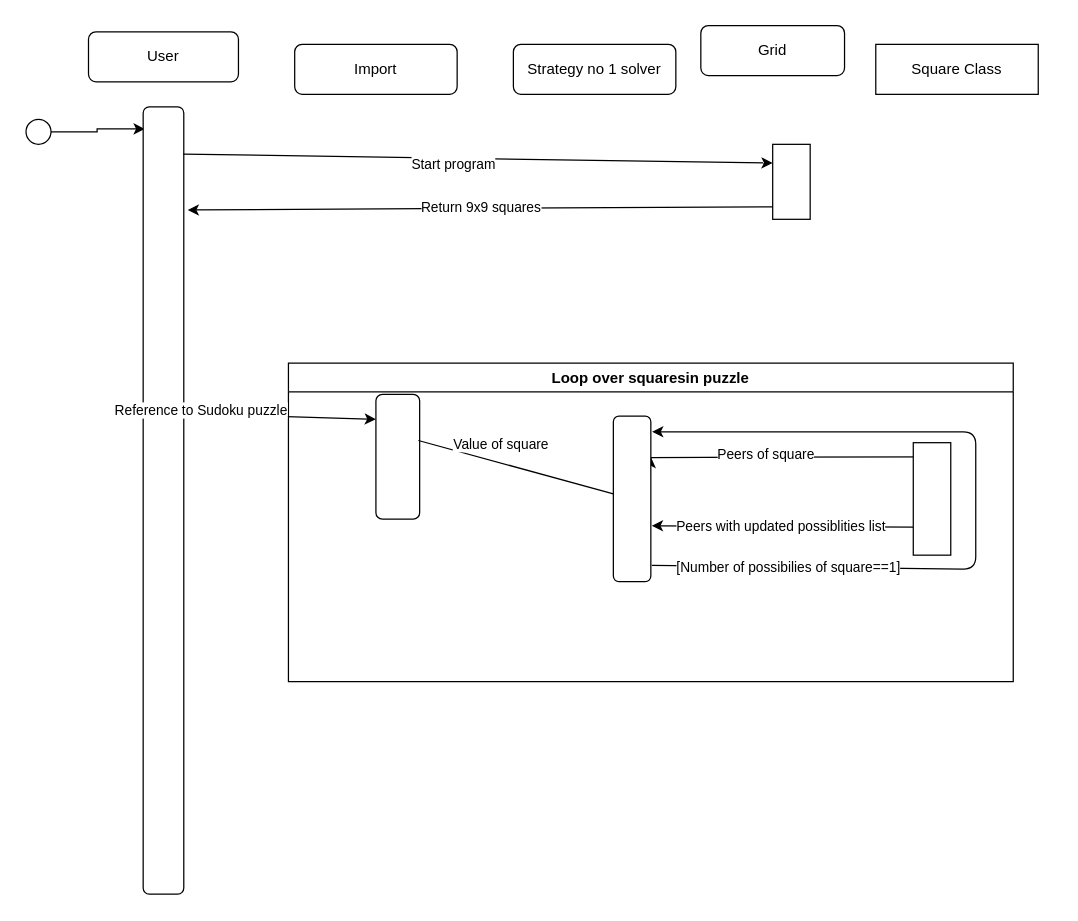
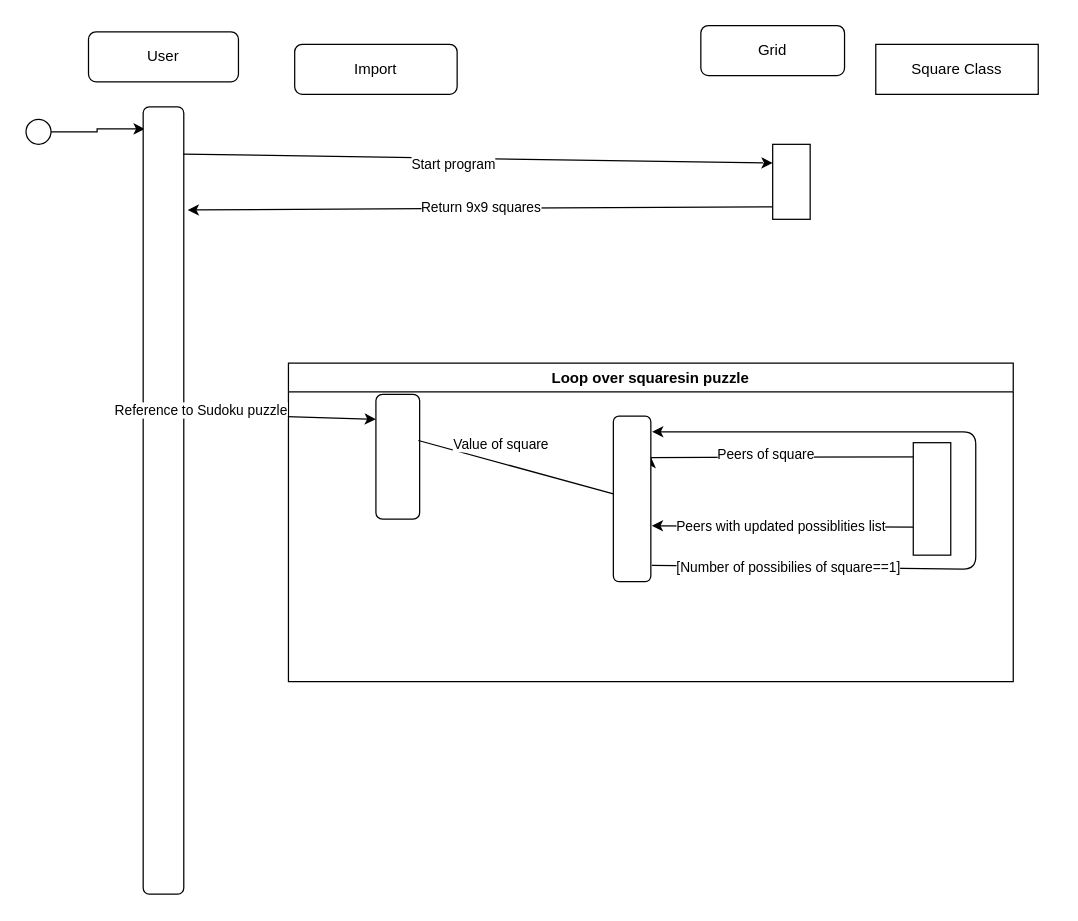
  <mxCell id="0" />
  <mxCell id="1" parent="0" />
  <mxCell id="2" style="edgeStyle=orthogonalEdgeStyle;rounded=0;orthogonalLoop=1;jettySize=auto;html=1;exitX=1;exitY=0.5;exitDx=0;exitDy=0;entryX=1;entryY=0.5;entryDx=0;entryDy=0;" parent="1" edge="1"><mxGeometry relative="1" as="geometry"><Array as="points"><mxPoint x="840" y="545" /><mxPoint x="840" y="310" /></Array><mxPoint x="800" y="310" as="targetPoint" /></mxGeometry></mxCell>
  <mxCell id="3" value="Yes" style="edgeLabel;html=1;align=center;verticalAlign=middle;resizable=0;points=[];" parent="2" vertex="1" connectable="0"><mxGeometry x="0.218" y="-2" relative="1" as="geometry"><mxPoint y="1" as="offset" /></mxGeometry></mxCell>
  <mxCell id="4" style="edgeStyle=orthogonalEdgeStyle;rounded=0;orthogonalLoop=1;jettySize=auto;html=1;exitX=1;exitY=0.5;exitDx=0;exitDy=0;entryX=0.04;entryY=0.028;entryDx=0;entryDy=0;entryPerimeter=0;" edge="1" parent="1" source="5" target="8"><mxGeometry relative="1" as="geometry" /></mxCell>
  <mxCell id="5" value="" style="ellipse;whiteSpace=wrap;html=1;aspect=fixed;" parent="1" vertex="1"><mxGeometry y="95" width="20" height="20" as="geometry" x="20" /></mxCell>
  <mxCell id="6" style="edgeStyle=orthogonalEdgeStyle;rounded=0;orthogonalLoop=1;jettySize=auto;html=1;exitX=0.5;exitY=1;exitDx=0;exitDy=0;" parent="1" edge="1"><mxGeometry relative="1" as="geometry"><mxPoint x="160" y="205" as="sourcePoint" /><mxPoint x="160" y="205" as="targetPoint" /></mxGeometry></mxCell>
  <mxCell id="7" value="User" style="rounded=1;whiteSpace=wrap;html=1;" vertex="1" parent="1"><mxGeometry x="70" y="25" width="120" height="40" as="geometry" /></mxCell>
  <mxCell id="8" value="" style="rounded=1;whiteSpace=wrap;html=1;" vertex="1" parent="1"><mxGeometry x="113.75" y="85" width="32.5" height="630" as="geometry" /></mxCell>
  <mxCell id="9" value="Import" style="rounded=1;whiteSpace=wrap;html=1;" vertex="1" parent="1"><mxGeometry x="235" y="35" width="130" height="40" as="geometry" /></mxCell>
- <mxCell id="10" value="Strategy no 1 solver" style="rounded=1;whiteSpace=wrap;html=1;" vertex="1" parent="1"><mxGeometry x="410" y="35" width="130" height="40" as="geometry" /></mxCell>
  <mxCell id="11" value="" style="endArrow=classic;html=1;exitX=0.971;exitY=0.37;exitDx=0;exitDy=0;exitPerimeter=0;startArrow=none;" edge="1" parent="1" source="27"><mxGeometry width="50" height="50" relative="1" as="geometry"><mxPoint x="370" y="455" as="sourcePoint" /><mxPoint x="520" y="365" as="targetPoint" /></mxGeometry></mxCell>
  <mxCell id="12" value="Square Class" style="whiteSpace=wrap;html=1;rounded=0;" vertex="1" parent="1"><mxGeometry x="700" y="35" width="130" height="40" as="geometry" /></mxCell>
  <mxCell id="13" value="" style="endArrow=classic;html=1;exitX=1;exitY=0.25;exitDx=0;exitDy=0;" edge="1" parent="1" source="27"><mxGeometry width="50" height="50" relative="1" as="geometry"><mxPoint x="572.5" y="365" as="sourcePoint" /><mxPoint x="760" y="365" as="targetPoint" /></mxGeometry></mxCell>
  <mxCell id="14" value="Peers of square" style="edgeLabel;html=1;align=center;verticalAlign=middle;resizable=0;points=[];" vertex="1" connectable="0" parent="13"><mxGeometry x="-0.42" y="3" relative="1" as="geometry"><mxPoint x="22" as="offset" /></mxGeometry></mxCell>
  <mxCell id="15" value="" style="endArrow=classic;html=1;exitX=0;exitY=0.75;exitDx=0;exitDy=0;entryX=1.025;entryY=0.662;entryDx=0;entryDy=0;entryPerimeter=0;" edge="1" parent="1" source="21" target="27"><mxGeometry width="50" height="50" relative="1" as="geometry"><mxPoint x="370" y="465" as="sourcePoint" /><mxPoint x="563" y="405" as="targetPoint" /></mxGeometry></mxCell>
  <mxCell id="16" value="Peers with updated possiblities list" style="edgeLabel;html=1;align=center;verticalAlign=middle;resizable=0;points=[];" vertex="1" connectable="0" parent="15"><mxGeometry x="0.184" relative="1" as="geometry"><mxPoint x="17" as="offset" /></mxGeometry></mxCell>
  <mxCell id="17" value="Loop over squaresin puzzle" style="swimlane;" vertex="1" parent="1"><mxGeometry x="230" y="290" width="580" height="255" as="geometry" /></mxCell>
  <mxCell id="18" value="" style="rounded=1;whiteSpace=wrap;html=1;" vertex="1" parent="17"><mxGeometry x="70" y="25" width="35" height="100" as="geometry" /></mxCell>
  <mxCell id="19" value="" style="endArrow=classic;html=1;exitX=1.02;exitY=0.096;exitDx=0;exitDy=0;exitPerimeter=0;" edge="1" parent="17"><mxGeometry width="50" height="50" relative="1" as="geometry"><mxPoint x="-92.0" y="40.08" as="sourcePoint" /><mxPoint x="70" y="45" as="targetPoint" /></mxGeometry></mxCell>
  <mxCell id="20" value="Reference to Sudoku puzzle" style="edgeLabel;html=1;align=center;verticalAlign=middle;resizable=0;points=[];" vertex="1" connectable="0" parent="19"><mxGeometry x="-0.236" y="-2" relative="1" as="geometry"><mxPoint x="-40" y="-6" as="offset" /></mxGeometry></mxCell>
  <mxCell id="21" value="" style="rounded=0;whiteSpace=wrap;html=1;" vertex="1" parent="17"><mxGeometry x="500" y="63.75" width="30" height="90" as="geometry" /></mxCell>
  <mxCell id="22" value="" style="endArrow=classic;html=1;entryX=0;entryY=0.25;entryDx=0;entryDy=0;exitX=0.987;exitY=0.06;exitDx=0;exitDy=0;exitPerimeter=0;" edge="1" parent="1" source="8" target="24"><mxGeometry width="50" height="50" relative="1" as="geometry"><mxPoint x="350" y="134" as="sourcePoint" /><mxPoint x="738" y="115" as="targetPoint" /></mxGeometry></mxCell>
  <mxCell id="23" value="Start program" style="edgeLabel;html=1;align=center;verticalAlign=middle;resizable=0;points=[];" vertex="1" connectable="0" parent="22"><mxGeometry x="-0.086" y="-4" relative="1" as="geometry"><mxPoint as="offset" /></mxGeometry></mxCell>
  <mxCell id="24" value="" style="rounded=0;whiteSpace=wrap;html=1;" vertex="1" parent="1"><mxGeometry x="617.5" y="115" width="30" height="60" as="geometry" /></mxCell>
  <mxCell id="25" value="Return 9x9 squares" style="endArrow=classic;html=1;entryX=1.096;entryY=0.131;entryDx=0;entryDy=0;entryPerimeter=0;exitX=0;exitY=0.833;exitDx=0;exitDy=0;exitPerimeter=0;" edge="1" parent="1" source="24" target="8"><mxGeometry width="50" height="50" relative="1" as="geometry"><mxPoint x="750" y="168" as="sourcePoint" /><mxPoint x="640" y="285" as="targetPoint" /></mxGeometry></mxCell>
  <mxCell id="26" value="Grid" style="rounded=1;whiteSpace=wrap;html=1;" vertex="1" parent="1"><mxGeometry x="560" y="20" width="115" height="40" as="geometry" /></mxCell>
  <mxCell id="27" value="" style="rounded=1;whiteSpace=wrap;html=1;" vertex="1" parent="1"><mxGeometry x="490" y="332.5" width="30" height="132.5" as="geometry" /></mxCell>
  <mxCell id="28" value="" style="endArrow=none;html=1;exitX=0.971;exitY=0.37;exitDx=0;exitDy=0;exitPerimeter=0;" edge="1" parent="1" source="18" target="27"><mxGeometry width="50" height="50" relative="1" as="geometry"><mxPoint x="333.985" y="352" as="sourcePoint" /><mxPoint x="520" y="365" as="targetPoint" /></mxGeometry></mxCell>
  <mxCell id="29" value="Value of square" style="edgeLabel;html=1;align=center;verticalAlign=middle;resizable=0;points=[];" vertex="1" connectable="0" parent="28"><mxGeometry x="-0.298" y="-3" relative="1" as="geometry"><mxPoint x="11" y="-15" as="offset" /></mxGeometry></mxCell>
  <mxCell id="30" value="" style="endArrow=classic;html=1;exitX=1.025;exitY=0.901;exitDx=0;exitDy=0;exitPerimeter=0;" edge="1" parent="1" source="27"><mxGeometry width="50" height="50" relative="1" as="geometry"><mxPoint x="590" y="335" as="sourcePoint" /><mxPoint x="521" y="345" as="targetPoint" /><Array as="points"><mxPoint x="780" y="455" /><mxPoint x="780" y="399" /><mxPoint x="780" y="345" /><mxPoint x="700" y="345" /></Array></mxGeometry></mxCell>
  <mxCell id="31" value="[Number of possibilies of square==1]" style="edgeLabel;html=1;align=center;verticalAlign=middle;resizable=0;points=[];" vertex="1" connectable="0" parent="30"><mxGeometry x="-0.713" y="-1" relative="1" as="geometry"><mxPoint x="19" as="offset" /></mxGeometry></mxCell>
